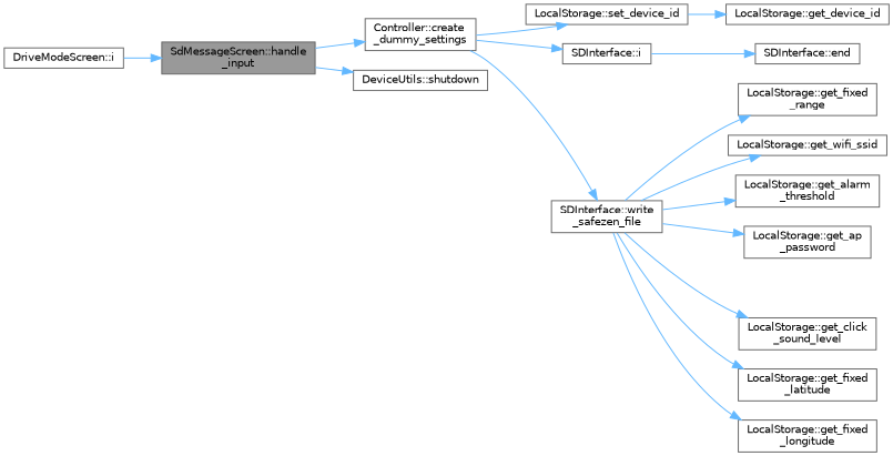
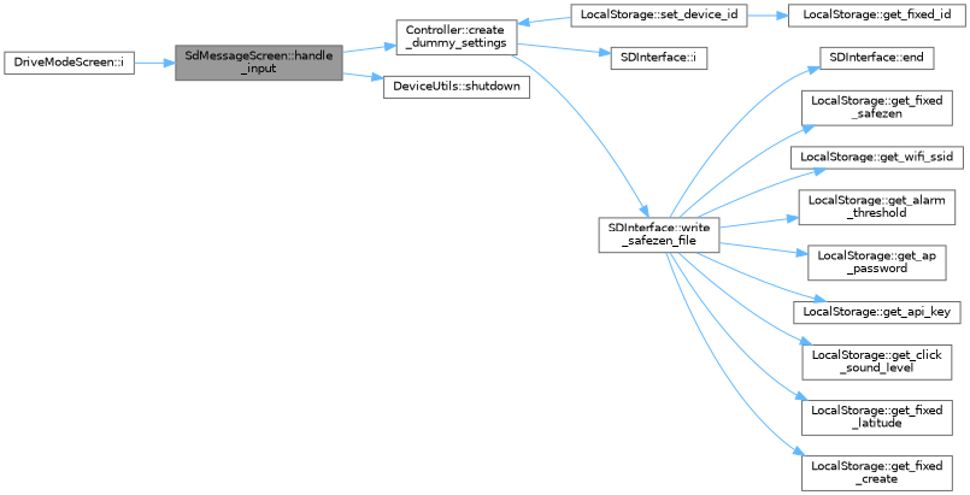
  digraph {
    rankdir=LR
    node [color=grey40 fillcolor=white fontname=Helvetica fontsize=10 shape=box style=filled]
    edge [color=steelblue1 fontname=Helvetica fontsize=10 labelfontname=Helvetica labelfontsize=10 style=solid]
    n1 [color=gray40 fillcolor=grey60 fontcolor=black height=0.2 label="SdMessageScreen::handle\l_input" width=0.4]
    n2 [height=0.2 label="Controller::create\l_dummy_settings" width=0.4]
    n3 [height=0.2 label="DeviceUtils::shutdown" width=0.4]
    n4 [height=0.2 label="SDInterface::i" width=0.4]
    n5 [height=0.2 label="LocalStorage::set_device_id" width=0.4]
    n6 [height=0.2 label="SDInterface::write\l_safezen_file" width=0.4]
    n7 [height=0.2 label="DriveModeScreen::i" width=0.4]
-   n8 [height=0.2 label="LocalStorage::get_device_id" width=0.4]
+   n8 [height=0.2 label="LocalStorage::get_fixed_id" width=0.4]
    n9 [height=0.2 label="SDInterface::end" width=0.4]
    n10 [height=0.2 label="LocalStorage::get_alarm\l_threshold" width=0.4]
    n11 [height=0.2 label="LocalStorage::get_ap\l_password" width=0.4]
+   n12 [height=0.2 label="LocalStorage::get_api_key" width=0.4]
    n13 [height=0.2 label="LocalStorage::get_click\l_sound_level" width=0.4]
    n14 [height=0.2 label="LocalStorage::get_fixed\l_latitude" width=0.4]
-   n15 [height=0.2 label="LocalStorage::get_fixed\l_longitude" width=0.4]
-   n16 [height=0.2 label="LocalStorage::get_fixed\l_range" width=0.4]
+   n15 [height=0.2 label="LocalStorage::get_fixed\l_create" width=0.4]
+   n16 [height=0.2 label="LocalStorage::get_fixed\l_safezen" width=0.4]
    n17 [height=0.2 label="LocalStorage::get_wifi_ssid" width=0.4]
    n1 -> n2
    n1 -> n3
    n2 -> n4
-   n2 -> n5
+   n5 -> n2
    n2 -> n6
    n5 -> n8
-   n4 -> n9
+   n6 -> n9
    n6 -> n10
    n6 -> n11
+   n6 -> n12
    n6 -> n13
    n6 -> n14
    n6 -> n15
    n6 -> n16
    n6 -> n17
    n7 -> n1
  }
